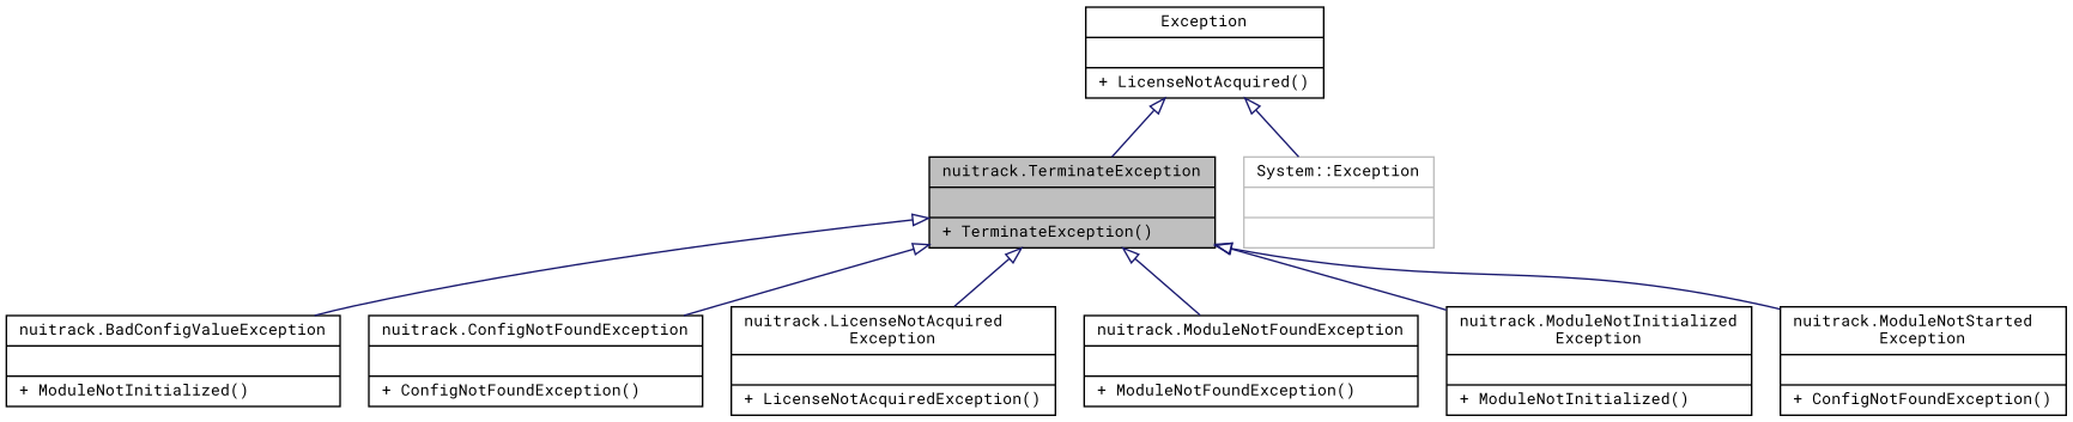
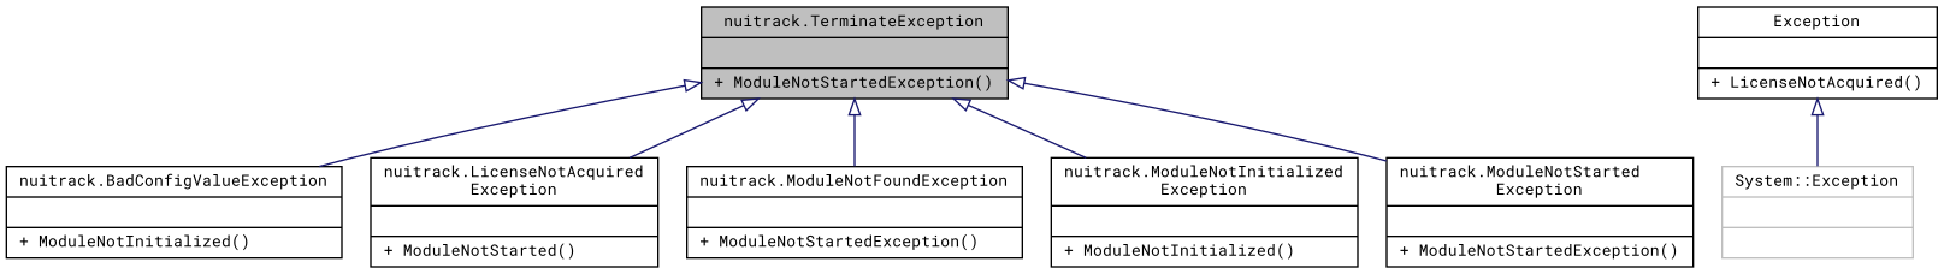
  digraph {
    fontname="Roboto Mono"
    node [color=black fillcolor=white fontname="Roboto Mono" fontsize=10 shape=record style=filled]
    edge [arrowtail=onormal color=midnightblue dir=back fontname="Roboto Mono" fontsize=10 labelfontname=Helvetica labelfontsize=10 style=solid]
-   n1 [fillcolor=grey75 fontcolor=black height=0.2 label="{nuitrack.TerminateException\n||+ TerminateException()\l}" width=0.4]
+   n1 [fillcolor=grey75 fontcolor=black height=0.2 label="{nuitrack.TerminateException\n||+ ModuleNotStartedException()\l}" width=0.4]
    n2 [height=0.2 label="{nuitrack.BadConfigValueException\n||+ ModuleNotInitialized()\l}" width=0.4]
-   n3 [height=0.2 label="{nuitrack.ConfigNotFoundException\n||+ ConfigNotFoundException()\l}" width=0.4]
-   n4 [height=0.2 label="{nuitrack.LicenseNotAcquired\lException\n||+ LicenseNotAcquiredException()\l}" width=0.4]
-   n5 [height=0.2 label="{nuitrack.ModuleNotFoundException\n||+ ModuleNotFoundException()\l}" width=0.4]
+   n4 [height=0.2 label="{nuitrack.LicenseNotAcquired\lException\n||+ ModuleNotStarted()\l}" width=0.4]
+   n5 [height=0.2 label="{nuitrack.ModuleNotFoundException\n||+ ModuleNotStartedException()\l}" width=0.4]
    n6 [height=0.2 label="{nuitrack.ModuleNotInitialized\lException\n||+ ModuleNotInitialized()\l}" width=0.4]
-   n7 [height=0.2 label="{nuitrack.ModuleNotStarted\lException\n||+ ConfigNotFoundException()\l}" width=0.4]
+   n7 [height=0.2 label="{nuitrack.ModuleNotStarted\lException\n||+ ModuleNotStartedException()\l}" width=0.4]
    n8 [height=0.2 label="{Exception\n||+ LicenseNotAcquired()\l}" width=0.4]
    n9 [color=grey75 height=0.2 label="{System::Exception\n||}" width=0.4]
    n1 -> n2
-   n1 -> n3
    n1 -> n4
    n1 -> n5
    n1 -> n6
    n1 -> n7
-   n8 -> n1
    n8 -> n9
  }
